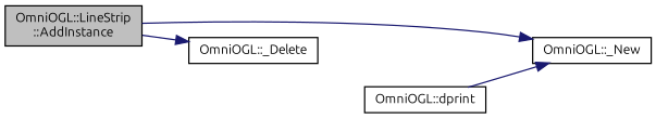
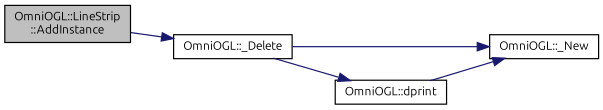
  digraph {
    fontname=Ubuntu
    rankdir=LR
    node [color=black fillcolor=white fontname=Ubuntu fontsize=10 shape=record style=filled]
    edge [color=midnightblue fontname=Ubuntu fontsize=10 labelfontname=Helvetica labelfontsize=10 style=solid]
    n1 [fillcolor=grey75 fontcolor=black height=0.2 label="OmniOGL::LineStrip\l::AddInstance" width=0.4]
    n2 [height=0.2 label="OmniOGL::_New" width=0.4]
    n3 [height=0.2 label="OmniOGL::_Delete" width=0.4]
    n4 [height=0.2 label="OmniOGL::dprint" width=0.4]
-   n1 -> n2
+   n3 -> n2
    n1 -> n3
+   n3 -> n4
    n4 -> n2
  }
